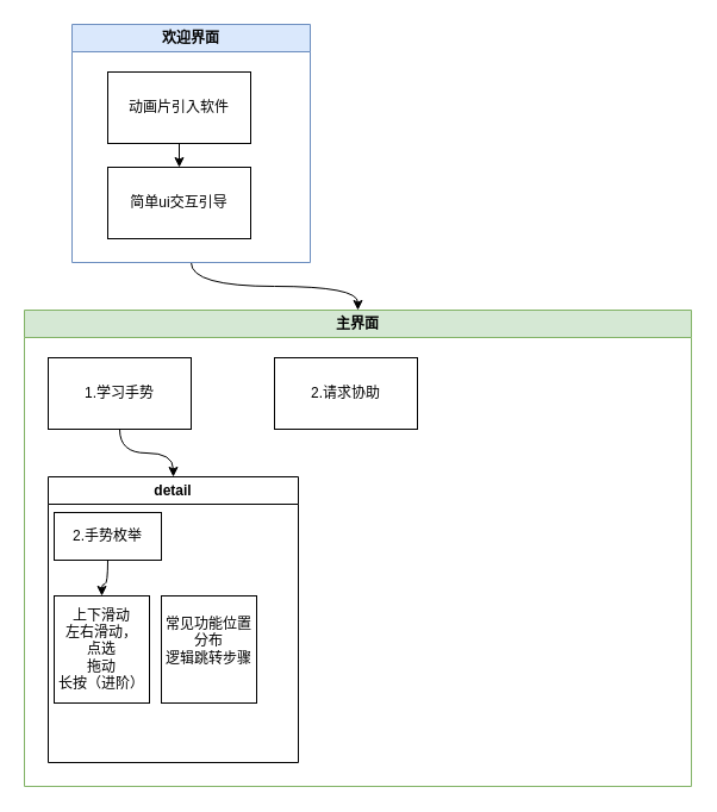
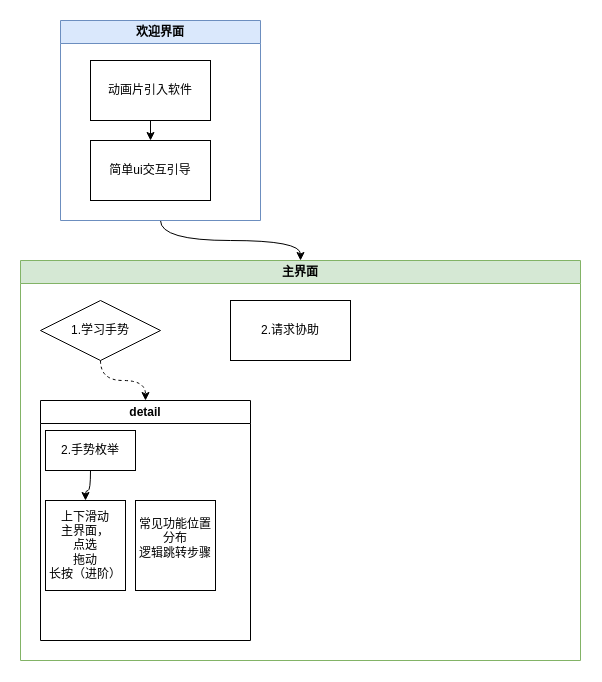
  <mxCell id="0" />
  <mxCell id="1" parent="0" />
  <mxCell id="2" style="edgeStyle=orthogonalEdgeStyle;curved=1;rounded=0;orthogonalLoop=1;jettySize=auto;html=1;exitX=0.5;exitY=1;exitDx=0;exitDy=0;entryX=0.5;entryY=0;entryDx=0;entryDy=0;" edge="1" parent="1" source="3" target="7"><mxGeometry relative="1" as="geometry" /></mxCell>
  <mxCell id="3" value="欢迎界面" style="swimlane;whiteSpace=wrap;html=1;startSize=23;fillColor=#dae8fc;strokeColor=#6c8ebf;" vertex="1" parent="1"><mxGeometry x="60" y="20" width="200" height="200" as="geometry" /></mxCell>
  <mxCell id="4" value="" style="edgeStyle=orthogonalEdgeStyle;curved=1;rounded=0;orthogonalLoop=1;jettySize=auto;html=1;" edge="1" parent="3" source="5" target="6"><mxGeometry relative="1" as="geometry" /></mxCell>
  <mxCell id="5" value="动画片引入软件" style="rounded=0;whiteSpace=wrap;html=1;" vertex="1" parent="3"><mxGeometry x="30" y="40" width="120" height="60" as="geometry" /></mxCell>
  <mxCell id="6" value="简单ui交互引导" style="rounded=0;whiteSpace=wrap;html=1;" vertex="1" parent="3"><mxGeometry x="30" y="120" width="120" height="60" as="geometry" /></mxCell>
  <mxCell id="7" value="主界面" style="swimlane;whiteSpace=wrap;html=1;fillColor=#d5e8d4;strokeColor=#82b366;" vertex="1" parent="1"><mxGeometry x="20" y="260" width="560" height="400" as="geometry" /></mxCell>
- <mxCell id="8" style="edgeStyle=orthogonalEdgeStyle;curved=1;rounded=0;orthogonalLoop=1;jettySize=auto;html=1;" edge="1" parent="7" source="9" target="11"><mxGeometry relative="1" as="geometry" /></mxCell>
- <mxCell id="9" value="1.学习手势" style="rounded=0;whiteSpace=wrap;html=1;" vertex="1" parent="7"><mxGeometry x="20" y="40" width="120" height="60" as="geometry" /></mxCell>
+ <mxCell id="8" style="edgeStyle=orthogonalEdgeStyle;curved=1;rounded=0;orthogonalLoop=1;jettySize=auto;html=1;dashed=1;" edge="1" parent="7" source="9" target="11"><mxGeometry relative="1" as="geometry" /></mxCell>
+ <mxCell id="9" value="1.学习手势" style="rhombus;whiteSpace=wrap;html=1;" vertex="1" parent="7"><mxGeometry x="20" y="40" width="120" height="60" as="geometry" /></mxCell>
  <mxCell id="10" value="2.请求协助" style="rounded=0;whiteSpace=wrap;html=1;" vertex="1" parent="7"><mxGeometry x="210" y="40" width="120" height="60" as="geometry" /></mxCell>
  <mxCell id="11" value="detail" style="swimlane;whiteSpace=wrap;html=1;" vertex="1" parent="7"><mxGeometry x="20" y="140" width="210" height="240" as="geometry" /></mxCell>
  <mxCell id="12" value="" style="edgeStyle=orthogonalEdgeStyle;curved=1;rounded=0;orthogonalLoop=1;jettySize=auto;html=1;" edge="1" parent="11" source="13" target="14"><mxGeometry relative="1" as="geometry" /></mxCell>
  <mxCell id="13" value="2.手势枚举" style="rounded=0;whiteSpace=wrap;html=1;" vertex="1" parent="11"><mxGeometry x="5" y="30" width="90" height="40" as="geometry" /></mxCell>
- <mxCell id="14" value="&lt;div&gt;上下滑动&lt;/div&gt;&lt;div&gt;左右滑动，&lt;/div&gt;&lt;div&gt;点选&lt;/div&gt;&lt;div&gt;拖动&lt;/div&gt;&lt;div&gt;长按（进阶）&lt;/div&gt;" style="rounded=0;whiteSpace=wrap;html=1;" vertex="1" parent="11"><mxGeometry x="5" y="100" width="80" height="90" as="geometry" /></mxCell>
+ <mxCell id="14" value="&lt;div&gt;上下滑动&lt;/div&gt;&lt;div&gt;主界面，&lt;/div&gt;&lt;div&gt;点选&lt;/div&gt;&lt;div&gt;拖动&lt;/div&gt;&lt;div&gt;长按（进阶）&lt;/div&gt;" style="rounded=0;whiteSpace=wrap;html=1;" vertex="1" parent="11"><mxGeometry x="5" y="100" width="80" height="90" as="geometry" /></mxCell>
  <mxCell id="15" value="&lt;div&gt;常见功能位置分布&lt;/div&gt;&lt;div&gt;逻辑跳转步骤&lt;/div&gt;&lt;div&gt;&lt;br&gt;&lt;/div&gt;" style="rounded=0;whiteSpace=wrap;html=1;" vertex="1" parent="11"><mxGeometry x="95" y="100" width="80" height="90" as="geometry" /></mxCell>
